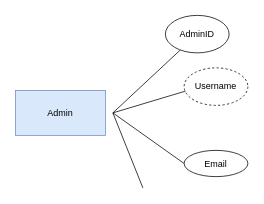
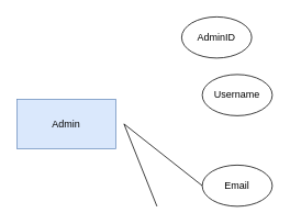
  <mxCell id="0" />
  <mxCell id="1" parent="0" />
  <mxCell id="2" value="Admin" style="rounded=0;whiteSpace=wrap;html=1;fillColor=#dae8fc;strokeColor=#6c8ebf;" vertex="1" parent="1"><mxGeometry x="20" y="120" width="120" height="60" as="geometry" /></mxCell>
- <mxCell id="3" value="" style="endArrow=none;html=1;rounded=0;exitX=0.059;exitY=0.6;exitDx=0;exitDy=0;exitPerimeter=0;" edge="1" parent="1" source="5" target="4"><mxGeometry width="50" height="50" relative="1" as="geometry"><mxPoint x="240" y="180" as="sourcePoint" /><mxPoint x="260" y="130" as="targetPoint" /><Array as="points"><mxPoint x="150" y="150" /></Array></mxGeometry></mxCell>
  <mxCell id="4" value="AdminID" style="ellipse;whiteSpace=wrap;html=1;" vertex="1" parent="1"><mxGeometry x="220" y="20" width="85" height="50" as="geometry" /></mxCell>
- <mxCell id="5" value="Username" style="ellipse;whiteSpace=wrap;html=1;dashed=1;" vertex="1" parent="1"><mxGeometry x="245" y="90" width="85" height="50" as="geometry" /></mxCell>
+ <mxCell id="5" value="Username" style="ellipse;whiteSpace=wrap;html=1;" vertex="1" parent="1"><mxGeometry x="245" y="90" width="85" height="50" as="geometry" /></mxCell>
  <mxCell id="6" value="" style="endArrow=none;html=1;rounded=0;entryX=0;entryY=0.5;entryDx=0;entryDy=0;" edge="1" parent="1" target="7"><mxGeometry width="50" height="50" relative="1" as="geometry"><mxPoint x="190" y="250" as="sourcePoint" /><mxPoint x="230" y="60" as="targetPoint" /><Array as="points"><mxPoint x="150" y="150" /></Array></mxGeometry></mxCell>
- <mxCell id="7" value="Email" style="ellipse;whiteSpace=wrap;html=1;" vertex="1" parent="1"><mxGeometry x="245" y="200" width="85" height="35" as="geometry" /></mxCell>
+ <mxCell id="7" value="Email" style="ellipse;whiteSpace=wrap;html=1;" vertex="1" parent="1"><mxGeometry x="245" y="200" width="85" height="50" as="geometry" /></mxCell>
